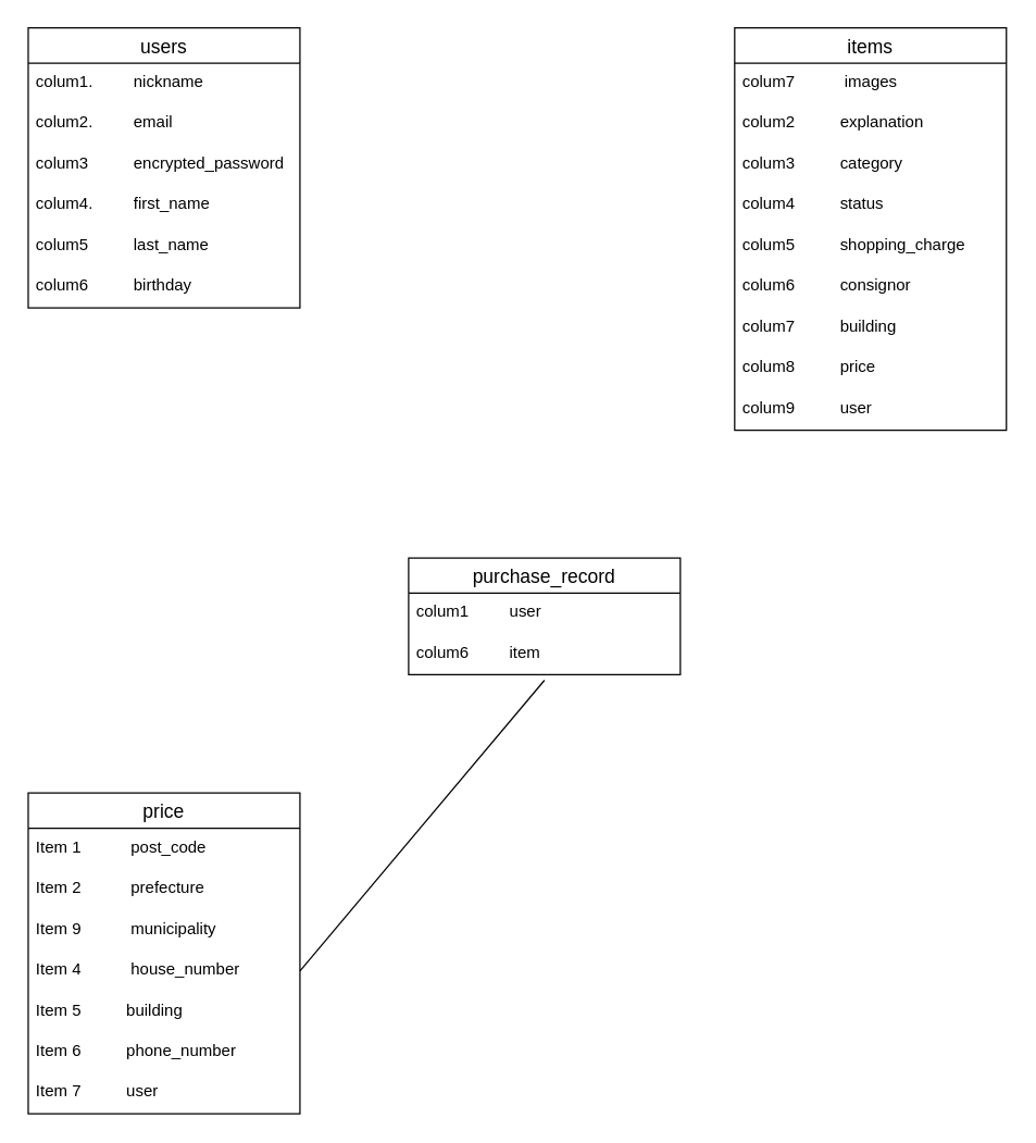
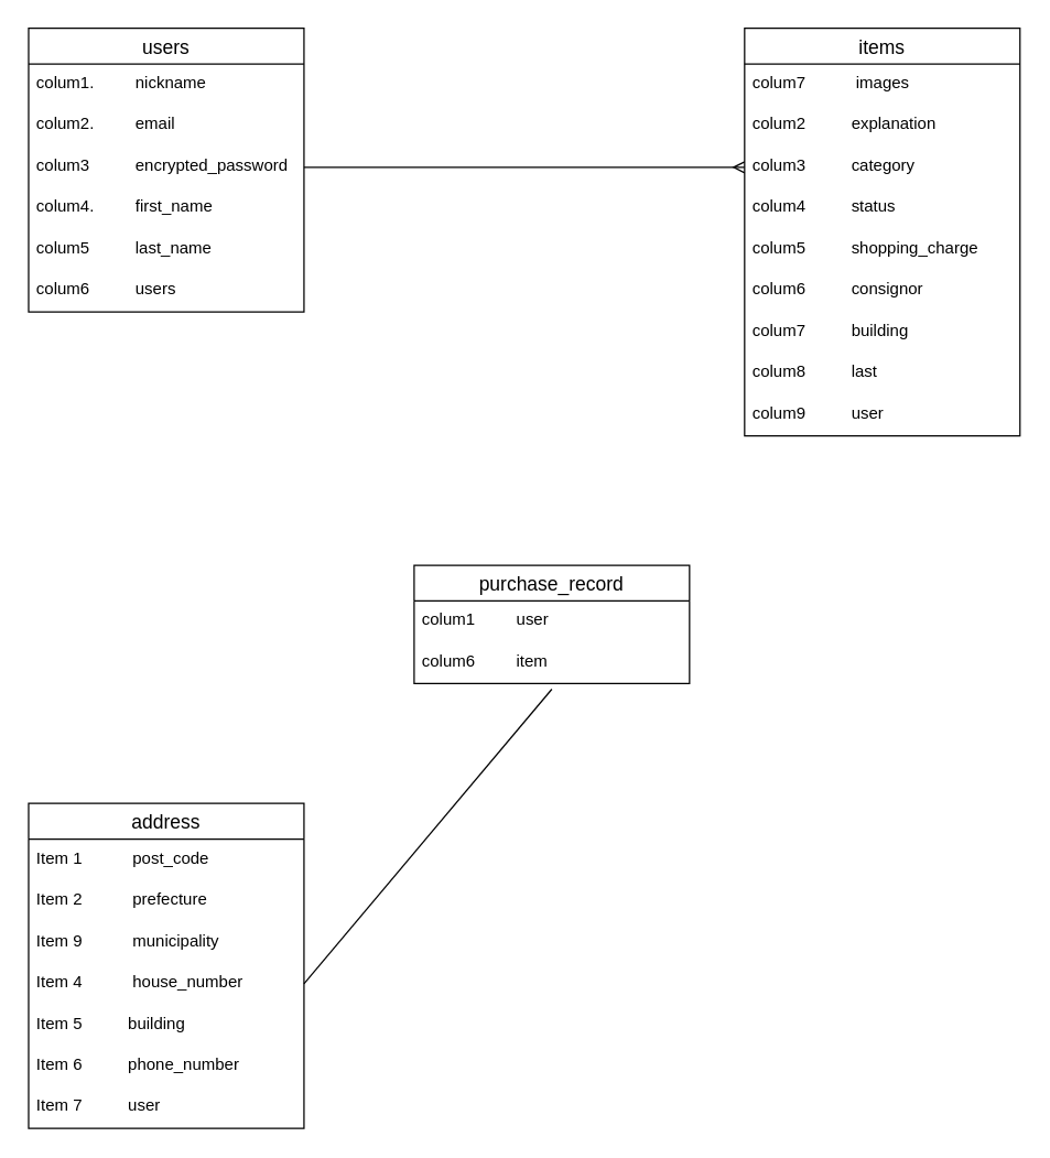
  <mxCell id="0" />
  <mxCell id="1" parent="0" />
  <mxCell id="2" value="users" style="swimlane;fontStyle=0;childLayout=stackLayout;horizontal=1;startSize=26;horizontalStack=0;resizeParent=1;resizeParentMax=0;resizeLast=0;collapsible=1;marginBottom=0;align=center;fontSize=14;" vertex="1" parent="1"><mxGeometry x="20" y="20" width="200" height="206" as="geometry" /></mxCell>
  <mxCell id="3" value="colum1.         nickname" style="text;strokeColor=none;fillColor=none;spacingLeft=4;spacingRight=4;overflow=hidden;rotatable=0;points=[[0,0.5],[1,0.5]];portConstraint=eastwest;fontSize=12;" vertex="1" parent="2"><mxGeometry y="26" width="200" height="30" as="geometry" /></mxCell>
  <mxCell id="4" value="colum2.         email" style="text;strokeColor=none;fillColor=none;spacingLeft=4;spacingRight=4;overflow=hidden;rotatable=0;points=[[0,0.5],[1,0.5]];portConstraint=eastwest;fontSize=12;" vertex="1" parent="2"><mxGeometry y="56" width="200" height="30" as="geometry" /></mxCell>
  <mxCell id="5" value="colum3          encrypted_password&#10;" style="text;strokeColor=none;fillColor=none;spacingLeft=4;spacingRight=4;overflow=hidden;rotatable=0;points=[[0,0.5],[1,0.5]];portConstraint=eastwest;fontSize=12;" vertex="1" parent="2"><mxGeometry y="86" width="200" height="30" as="geometry" /></mxCell>
  <mxCell id="6" value="colum4.         first_name         &#10;" style="text;strokeColor=none;fillColor=none;spacingLeft=4;spacingRight=4;overflow=hidden;rotatable=0;points=[[0,0.5],[1,0.5]];portConstraint=eastwest;fontSize=12;" vertex="1" parent="2"><mxGeometry y="116" width="200" height="30" as="geometry" /></mxCell>
  <mxCell id="7" value="colum5          last_name&#10;&#10;                     birthday&#10;&#10;               &#10;                     id&#10;            " style="text;strokeColor=none;fillColor=none;spacingLeft=4;spacingRight=4;overflow=hidden;rotatable=0;points=[[0,0.5],[1,0.5]];portConstraint=eastwest;fontSize=12;" vertex="1" parent="2"><mxGeometry y="146" width="200" height="30" as="geometry" /></mxCell>
- <mxCell id="8" value="colum6          birthday&#10;" style="text;strokeColor=none;fillColor=none;spacingLeft=4;spacingRight=4;overflow=hidden;rotatable=0;points=[[0,0.5],[1,0.5]];portConstraint=eastwest;fontSize=12;" vertex="1" parent="2"><mxGeometry y="176" width="200" height="30" as="geometry" /></mxCell>
+ <mxCell id="8" value="colum6          users&#10;" style="text;strokeColor=none;fillColor=none;spacingLeft=4;spacingRight=4;overflow=hidden;rotatable=0;points=[[0,0.5],[1,0.5]];portConstraint=eastwest;fontSize=12;" vertex="1" parent="2"><mxGeometry y="176" width="200" height="30" as="geometry" /></mxCell>
  <mxCell id="9" value="items" style="swimlane;fontStyle=0;childLayout=stackLayout;horizontal=1;startSize=26;horizontalStack=0;resizeParent=1;resizeParentMax=0;resizeLast=0;collapsible=1;marginBottom=0;align=center;fontSize=14;" vertex="1" parent="1"><mxGeometry x="540" y="20" width="200" height="296" as="geometry" /></mxCell>
  <mxCell id="10" value="colum7           images" style="text;strokeColor=none;fillColor=none;spacingLeft=4;spacingRight=4;overflow=hidden;rotatable=0;points=[[0,0.5],[1,0.5]];portConstraint=eastwest;fontSize=12;" vertex="1" parent="9"><mxGeometry y="26" width="200" height="30" as="geometry" /></mxCell>
  <mxCell id="11" value="colum2          explanation" style="text;strokeColor=none;fillColor=none;spacingLeft=4;spacingRight=4;overflow=hidden;rotatable=0;points=[[0,0.5],[1,0.5]];portConstraint=eastwest;fontSize=12;" vertex="1" parent="9"><mxGeometry y="56" width="200" height="30" as="geometry" /></mxCell>
  <mxCell id="12" value="colum3          category&#10;" style="text;strokeColor=none;fillColor=none;spacingLeft=4;spacingRight=4;overflow=hidden;rotatable=0;points=[[0,0.5],[1,0.5]];portConstraint=eastwest;fontSize=12;" vertex="1" parent="9"><mxGeometry y="86" width="200" height="30" as="geometry" /></mxCell>
  <mxCell id="13" value="colum4          status&#10;" style="text;strokeColor=none;fillColor=none;spacingLeft=4;spacingRight=4;overflow=hidden;rotatable=0;points=[[0,0.5],[1,0.5]];portConstraint=eastwest;fontSize=12;" vertex="1" parent="9"><mxGeometry y="116" width="200" height="30" as="geometry" /></mxCell>
  <mxCell id="14" value="colum5          shopping_charge&#10;" style="text;strokeColor=none;fillColor=none;spacingLeft=4;spacingRight=4;overflow=hidden;rotatable=0;points=[[0,0.5],[1,0.5]];portConstraint=eastwest;fontSize=12;" vertex="1" parent="9"><mxGeometry y="146" width="200" height="30" as="geometry" /></mxCell>
  <mxCell id="15" value="colum6          consignor&#10;" style="text;strokeColor=none;fillColor=none;spacingLeft=4;spacingRight=4;overflow=hidden;rotatable=0;points=[[0,0.5],[1,0.5]];portConstraint=eastwest;fontSize=12;" vertex="1" parent="9"><mxGeometry y="176" width="200" height="30" as="geometry" /></mxCell>
  <mxCell id="16" value="colum7          building&#10;" style="text;strokeColor=none;fillColor=none;spacingLeft=4;spacingRight=4;overflow=hidden;rotatable=0;points=[[0,0.5],[1,0.5]];portConstraint=eastwest;fontSize=12;" vertex="1" parent="9"><mxGeometry y="206" width="200" height="30" as="geometry" /></mxCell>
- <mxCell id="17" value="colum8          price&#10;" style="text;strokeColor=none;fillColor=none;spacingLeft=4;spacingRight=4;overflow=hidden;rotatable=0;points=[[0,0.5],[1,0.5]];portConstraint=eastwest;fontSize=12;" vertex="1" parent="9"><mxGeometry y="236" width="200" height="30" as="geometry" /></mxCell>
+ <mxCell id="17" value="colum8          last&#10;" style="text;strokeColor=none;fillColor=none;spacingLeft=4;spacingRight=4;overflow=hidden;rotatable=0;points=[[0,0.5],[1,0.5]];portConstraint=eastwest;fontSize=12;" vertex="1" parent="9"><mxGeometry y="236" width="200" height="30" as="geometry" /></mxCell>
  <mxCell id="18" value="colum9          user&#10;" style="text;strokeColor=none;fillColor=none;spacingLeft=4;spacingRight=4;overflow=hidden;rotatable=0;points=[[0,0.5],[1,0.5]];portConstraint=eastwest;fontSize=12;" vertex="1" parent="9"><mxGeometry y="266" width="200" height="30" as="geometry" /></mxCell>
  <mxCell id="19" value="purchase_record" style="swimlane;fontStyle=0;childLayout=stackLayout;horizontal=1;startSize=26;horizontalStack=0;resizeParent=1;resizeParentMax=0;resizeLast=0;collapsible=1;marginBottom=0;align=center;fontSize=14;" vertex="1" parent="1"><mxGeometry x="300" y="410" width="200" height="86" as="geometry" /></mxCell>
  <mxCell id="20" value="colum1         user" style="text;strokeColor=none;fillColor=none;spacingLeft=4;spacingRight=4;overflow=hidden;rotatable=0;points=[[0,0.5],[1,0.5]];portConstraint=eastwest;fontSize=12;" vertex="1" parent="19"><mxGeometry y="26" width="200" height="30" as="geometry" /></mxCell>
  <mxCell id="21" value="colum6         item" style="text;strokeColor=none;fillColor=none;spacingLeft=4;spacingRight=4;overflow=hidden;rotatable=0;points=[[0,0.5],[1,0.5]];portConstraint=eastwest;fontSize=12;" vertex="1" parent="19"><mxGeometry y="56" width="200" height="30" as="geometry" /></mxCell>
- <mxCell id="22" value="price" style="swimlane;fontStyle=0;childLayout=stackLayout;horizontal=1;startSize=26;horizontalStack=0;resizeParent=1;resizeParentMax=0;resizeLast=0;collapsible=1;marginBottom=0;align=center;fontSize=14;" vertex="1" parent="1"><mxGeometry x="20" y="583" width="200" height="236" as="geometry" /></mxCell>
+ <mxCell id="22" value="address" style="swimlane;fontStyle=0;childLayout=stackLayout;horizontal=1;startSize=26;horizontalStack=0;resizeParent=1;resizeParentMax=0;resizeLast=0;collapsible=1;marginBottom=0;align=center;fontSize=14;" vertex="1" parent="1"><mxGeometry x="20" y="583" width="200" height="236" as="geometry" /></mxCell>
  <mxCell id="23" value="Item 1           post_code" style="text;strokeColor=none;fillColor=none;spacingLeft=4;spacingRight=4;overflow=hidden;rotatable=0;points=[[0,0.5],[1,0.5]];portConstraint=eastwest;fontSize=12;" vertex="1" parent="22"><mxGeometry y="26" width="200" height="30" as="geometry" /></mxCell>
  <mxCell id="24" value="Item 2           prefecture" style="text;strokeColor=none;fillColor=none;spacingLeft=4;spacingRight=4;overflow=hidden;rotatable=0;points=[[0,0.5],[1,0.5]];portConstraint=eastwest;fontSize=12;" vertex="1" parent="22"><mxGeometry y="56" width="200" height="30" as="geometry" /></mxCell>
  <mxCell id="25" value="Item 9           municipality" style="text;strokeColor=none;fillColor=none;spacingLeft=4;spacingRight=4;overflow=hidden;rotatable=0;points=[[0,0.5],[1,0.5]];portConstraint=eastwest;fontSize=12;" vertex="1" parent="22"><mxGeometry y="86" width="200" height="30" as="geometry" /></mxCell>
  <mxCell id="26" value="Item 4           house_number" style="text;strokeColor=none;fillColor=none;spacingLeft=4;spacingRight=4;overflow=hidden;rotatable=0;points=[[0,0.5],[1,0.5]];portConstraint=eastwest;fontSize=12;" vertex="1" parent="22"><mxGeometry y="116" width="200" height="30" as="geometry" /></mxCell>
  <mxCell id="27" value="Item 5          building" style="text;strokeColor=none;fillColor=none;spacingLeft=4;spacingRight=4;overflow=hidden;rotatable=0;points=[[0,0.5],[1,0.5]];portConstraint=eastwest;fontSize=12;" vertex="1" parent="22"><mxGeometry y="146" width="200" height="30" as="geometry" /></mxCell>
  <mxCell id="28" value="Item 6          phone_number" style="text;strokeColor=none;fillColor=none;spacingLeft=4;spacingRight=4;overflow=hidden;rotatable=0;points=[[0,0.5],[1,0.5]];portConstraint=eastwest;fontSize=12;" vertex="1" parent="22"><mxGeometry y="176" width="200" height="30" as="geometry" /></mxCell>
  <mxCell id="29" value="Item 7          user" style="text;strokeColor=none;fillColor=none;spacingLeft=4;spacingRight=4;overflow=hidden;rotatable=0;points=[[0,0.5],[1,0.5]];portConstraint=eastwest;fontSize=12;" vertex="1" parent="22"><mxGeometry y="206" width="200" height="30" as="geometry" /></mxCell>
+ <mxCell id="30" style="edgeStyle=none;html=1;exitX=1;exitY=0.5;exitDx=0;exitDy=0;entryX=0;entryY=0.5;entryDx=0;entryDy=0;strokeColor=default;endArrow=ERmany;endFill=0;" edge="1" parent="1" source="5" target="12"><mxGeometry relative="1" as="geometry" /></mxCell>
  <mxCell id="31" style="edgeStyle=none;html=1;exitX=1;exitY=0.5;exitDx=0;exitDy=0;endArrow=none;endFill=0;strokeColor=default;strokeWidth=1;" edge="1" parent="1" source="26"><mxGeometry relative="1" as="geometry"><mxPoint x="400" y="500" as="targetPoint" /></mxGeometry></mxCell>
